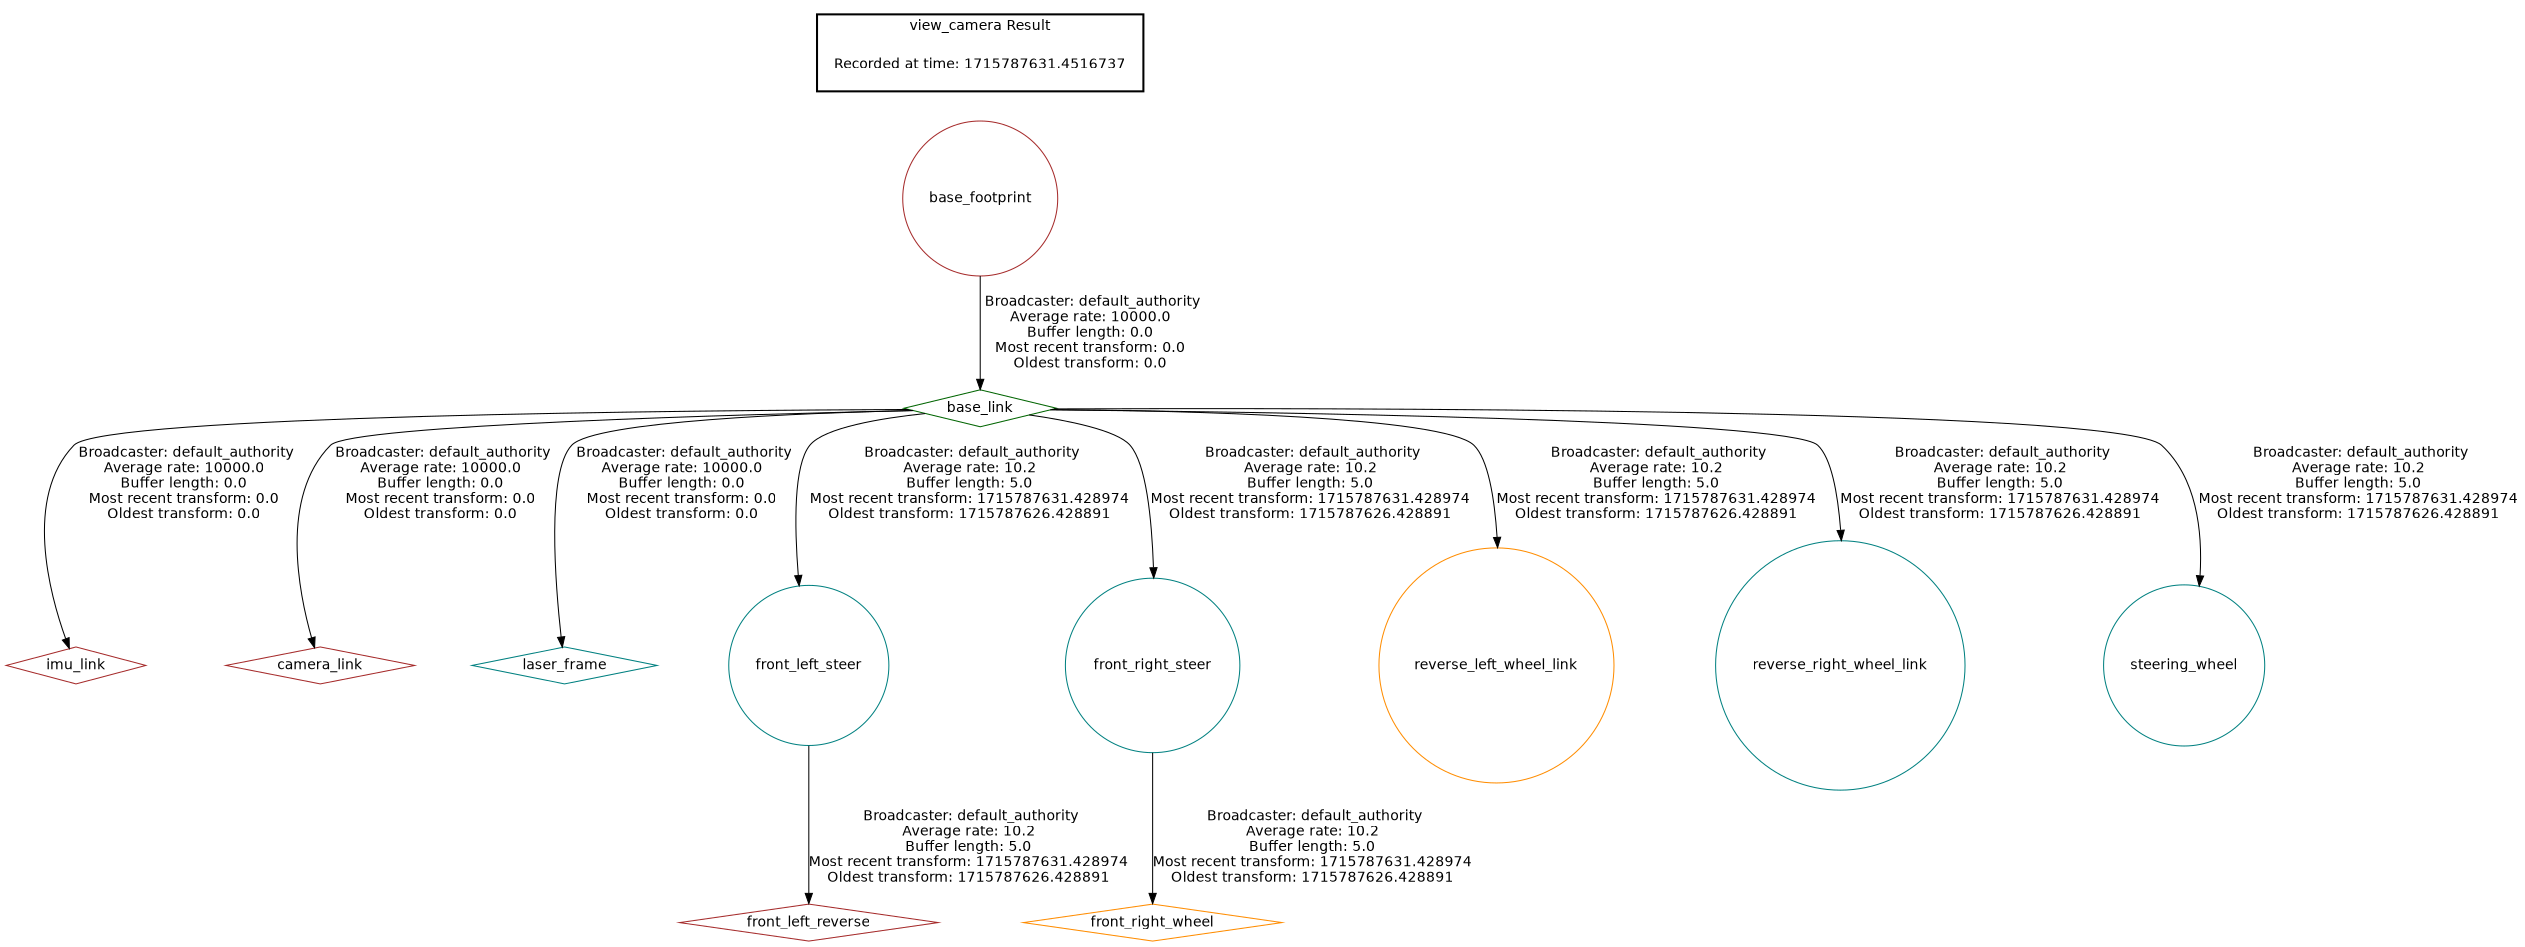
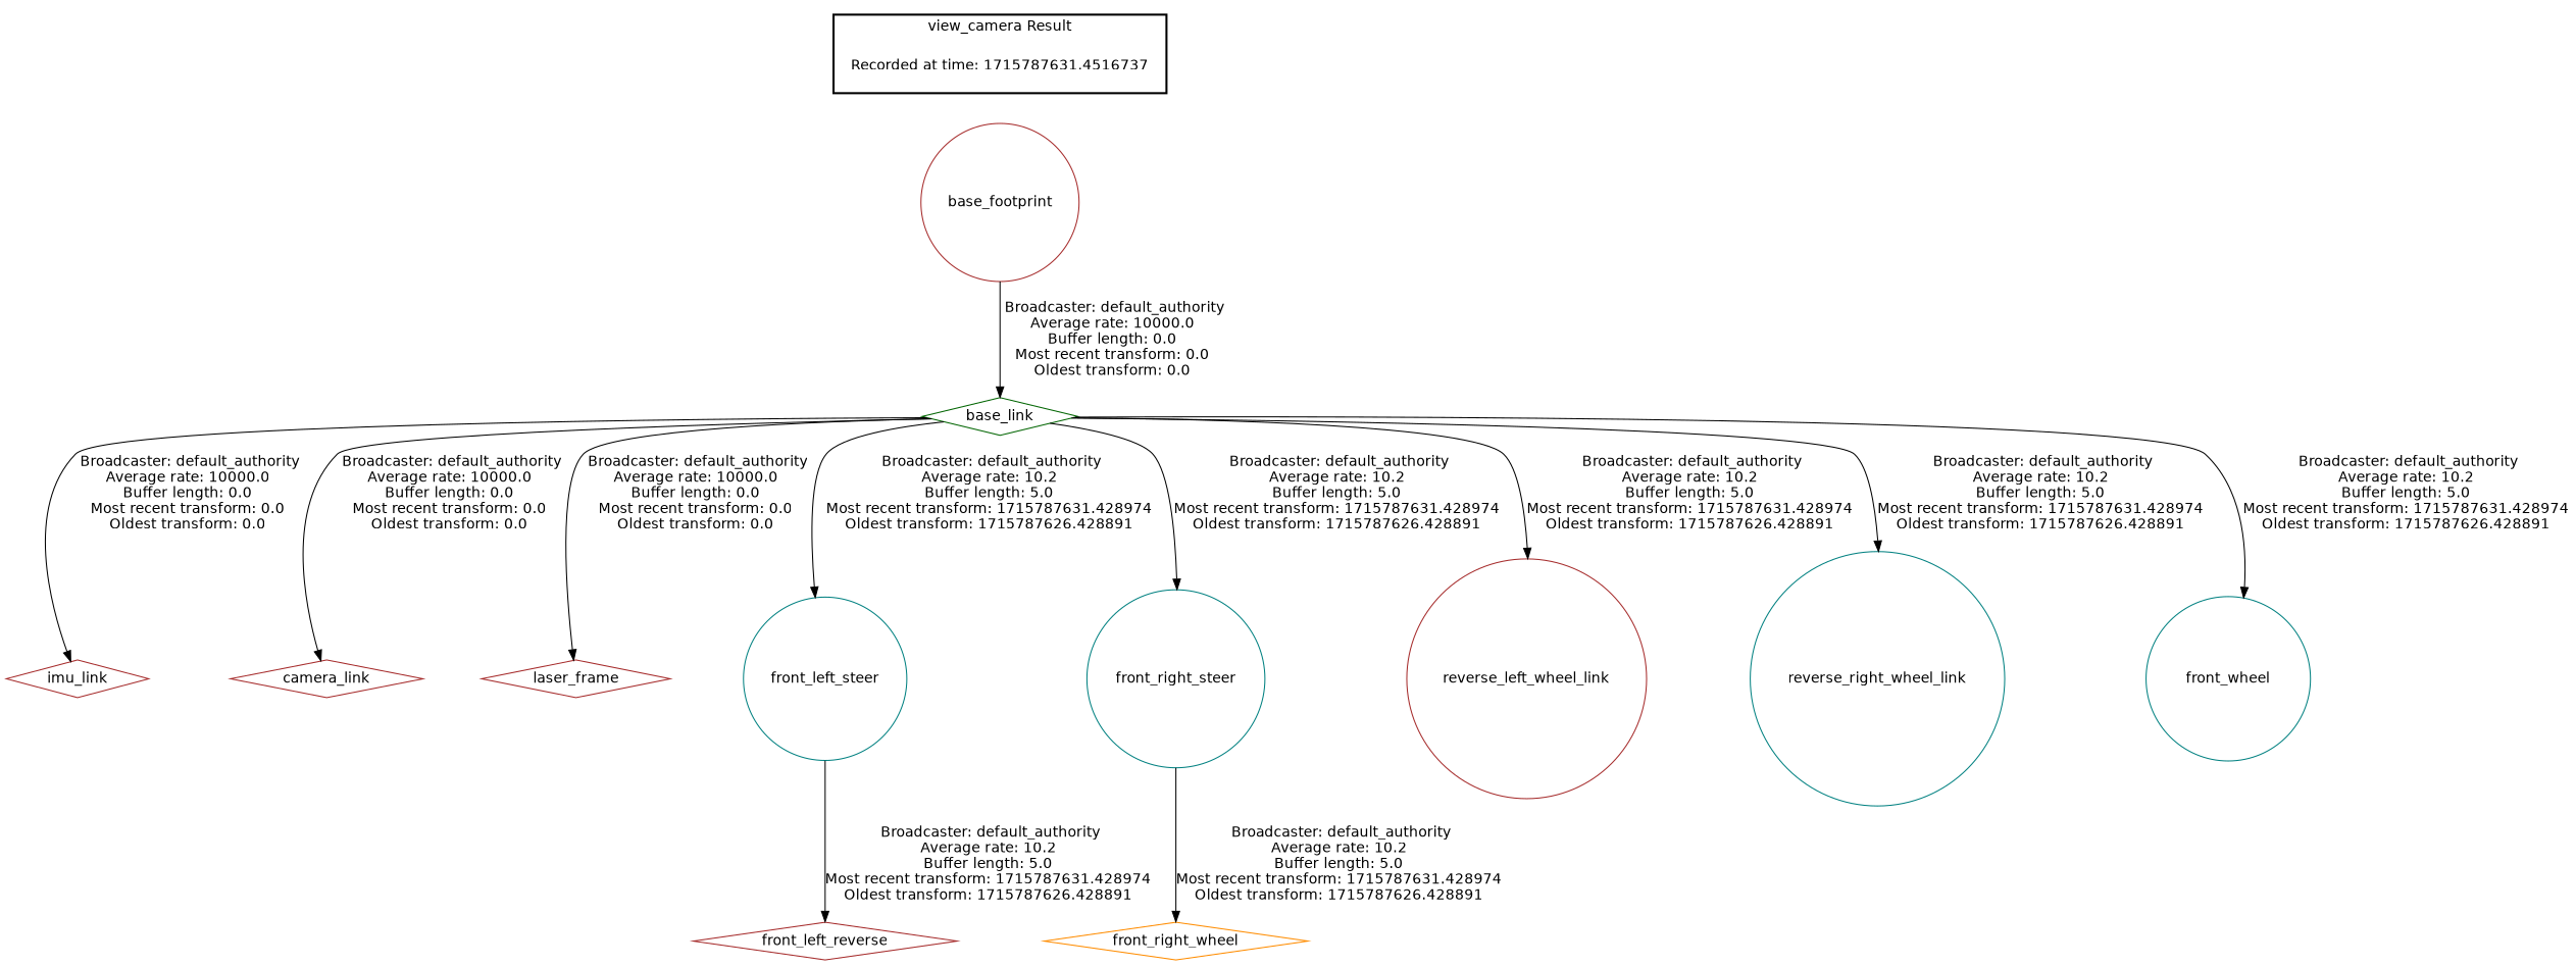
  digraph {
    fontname="DejaVu Sans"
    node [color=brown fontname="DejaVu Sans" shape=circle]
    edge [fontname="DejaVu Sans"]
    "Recorded at time: 1715787631.4516737" [color=darkorange shape=plaintext]
    base_footprint
    base_link [color=darkgreen shape=diamond]
    imu_link [shape=diamond]
    camera_link [shape=diamond]
-   laser_frame [color=teal shape=diamond]
+   laser_frame [shape=diamond]
    front_left_steer [color=teal]
    front_right_steer [color=teal]
-   reverse_left_wheel_link [color=darkorange]
+   reverse_left_wheel_link
    reverse_right_wheel_link [color=teal]
-   steering_wheel [color=teal]
+   steering_wheel [color=teal label=front_wheel]
    n12 [label=front_left_reverse shape=diamond]
    front_right_wheel [color=darkorange shape=diamond]
    subgraph cluster_1 {
      color=black
      label="view_camera Result"
      style=bold
      "Recorded at time: 1715787631.4516737"
    }
    "Recorded at time: 1715787631.4516737" -> base_footprint [style=invis]
    base_footprint -> base_link [label=" Broadcaster: default_authority\nAverage rate: 10000.0\nBuffer length: 0.0\nMost recent transform: 0.0\nOldest transform: 0.0\n"]
    base_link -> imu_link [label=" Broadcaster: default_authority\nAverage rate: 10000.0\nBuffer length: 0.0\nMost recent transform: 0.0\nOldest transform: 0.0\n"]
    base_link -> camera_link [label=" Broadcaster: default_authority\nAverage rate: 10000.0\nBuffer length: 0.0\nMost recent transform: 0.0\nOldest transform: 0.0\n"]
    base_link -> laser_frame [label=" Broadcaster: default_authority\nAverage rate: 10000.0\nBuffer length: 0.0\nMost recent transform: 0.0\nOldest transform: 0.0\n"]
    base_link -> front_left_steer [label=" Broadcaster: default_authority\nAverage rate: 10.2\nBuffer length: 5.0\nMost recent transform: 1715787631.428974\nOldest transform: 1715787626.428891\n"]
    base_link -> front_right_steer [label=" Broadcaster: default_authority\nAverage rate: 10.2\nBuffer length: 5.0\nMost recent transform: 1715787631.428974\nOldest transform: 1715787626.428891\n"]
    base_link -> reverse_left_wheel_link [label=" Broadcaster: default_authority\nAverage rate: 10.2\nBuffer length: 5.0\nMost recent transform: 1715787631.428974\nOldest transform: 1715787626.428891\n"]
    base_link -> reverse_right_wheel_link [label=" Broadcaster: default_authority\nAverage rate: 10.2\nBuffer length: 5.0\nMost recent transform: 1715787631.428974\nOldest transform: 1715787626.428891\n"]
    base_link -> steering_wheel [label=" Broadcaster: default_authority\nAverage rate: 10.2\nBuffer length: 5.0\nMost recent transform: 1715787631.428974\nOldest transform: 1715787626.428891\n"]
    front_left_steer -> n12 [label=" Broadcaster: default_authority\nAverage rate: 10.2\nBuffer length: 5.0\nMost recent transform: 1715787631.428974\nOldest transform: 1715787626.428891\n"]
    front_right_steer -> front_right_wheel [label=" Broadcaster: default_authority\nAverage rate: 10.2\nBuffer length: 5.0\nMost recent transform: 1715787631.428974\nOldest transform: 1715787626.428891\n"]
  }
